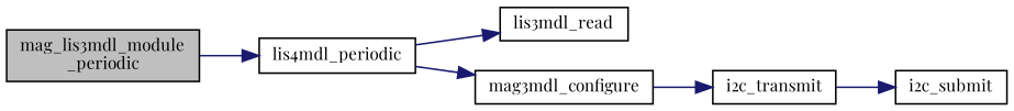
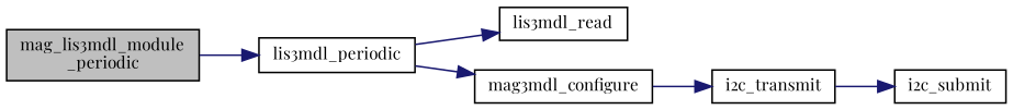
  digraph {
    fontname="Playfair Display"
    rankdir=LR
    node [color=black fillcolor=white fontname="Playfair Display" fontsize=10 shape=record style=filled]
    edge [color=midnightblue fontname="Playfair Display" fontsize=10 labelfontname=FreeSans labelfontsize=10 style=solid]
    n1 [fillcolor=grey75 fontcolor=black height=0.2 label="mag_lis3mdl_module\l_periodic" width=0.4]
-   n2 [height=0.2 label=lis4mdl_periodic width=0.4]
+   n2 [height=0.2 label=lis3mdl_periodic width=0.4]
    n3 [height=0.2 label=lis3mdl_read width=0.4]
    n4 [height=0.2 label=mag3mdl_configure width=0.4]
    n5 [height=0.2 label=i2c_transmit width=0.4]
    n6 [height=0.2 label=i2c_submit width=0.4]
    n1 -> n2
    n2 -> n3
    n2 -> n4
    n4 -> n5
    n5 -> n6
  }
